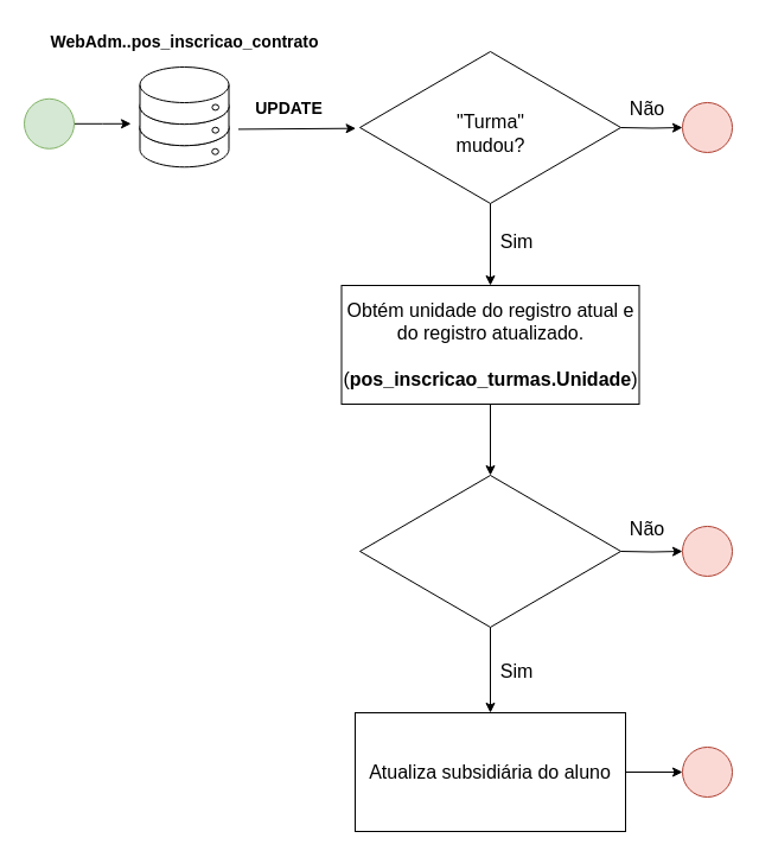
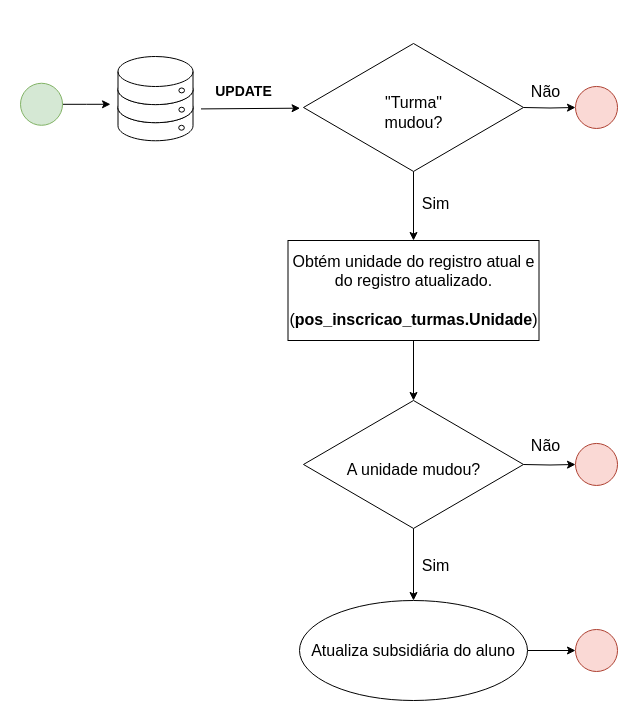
  <mxCell id="0" />
  <mxCell id="1" parent="0" />
- <mxCell id="2" value="&lt;font style=&quot;font-size: 14px;&quot;&gt;&lt;b&gt;WebAdm..pos_inscricao_contrato&lt;/b&gt;&lt;/font&gt;" style="text;html=1;align=center;verticalAlign=middle;resizable=0;points=[];autosize=1;strokeColor=none;fillColor=none;strokeWidth=13;" vertex="1" parent="1"><mxGeometry x="30" y="20" width="250" height="30" as="geometry" /></mxCell>
  <mxCell id="3" value="&lt;font style=&quot;font-size: 14px;&quot;&gt;&lt;b&gt;UPDATE&lt;/b&gt;&lt;/font&gt;" style="text;html=1;align=center;verticalAlign=middle;resizable=0;points=[];autosize=1;strokeColor=none;fillColor=none;" vertex="1" parent="1"><mxGeometry x="203" y="76.38" width="80" height="30" as="geometry" /></mxCell>
  <mxCell id="4" value="" style="endArrow=classic;html=1;rounded=0;entryX=0.959;entryY=1.043;entryDx=0;entryDy=0;entryPerimeter=0;" edge="1" parent="1"><mxGeometry width="50" height="50" relative="1" as="geometry"><mxPoint x="200.5" y="108.42" as="sourcePoint" /><mxPoint x="299.58" y="107.67" as="targetPoint" /></mxGeometry></mxCell>
  <mxCell id="5" value="" style="group" vertex="1" connectable="0" parent="1"><mxGeometry x="117.5" y="50" width="75" height="104.12" as="geometry" /></mxCell>
  <mxCell id="6" value="" style="shape=cylinder3;whiteSpace=wrap;html=1;boundedLbl=1;backgroundOutline=1;size=15;" vertex="1" parent="5"><mxGeometry y="42.125" width="75" height="48.125" as="geometry" /></mxCell>
  <mxCell id="7" value="" style="shape=cylinder3;whiteSpace=wrap;html=1;boundedLbl=1;backgroundOutline=1;size=15;" vertex="1" parent="5"><mxGeometry y="24.062" width="75" height="48.125" as="geometry" /></mxCell>
  <mxCell id="8" value="" style="shape=cylinder3;whiteSpace=wrap;html=1;boundedLbl=1;backgroundOutline=1;size=15;" vertex="1" parent="5"><mxGeometry y="6" width="75" height="48.125" as="geometry" /></mxCell>
  <mxCell id="9" value="" style="ellipse;whiteSpace=wrap;html=1;" vertex="1" parent="5"><mxGeometry x="60.875" y="56.741" width="5.625" height="4.902" as="geometry" /></mxCell>
  <mxCell id="10" value="" style="ellipse;whiteSpace=wrap;html=1;" vertex="1" parent="5"><mxGeometry x="60.875" y="37.481" width="5.625" height="4.902" as="geometry" /></mxCell>
  <mxCell id="11" value="" style="ellipse;whiteSpace=wrap;html=1;" vertex="1" parent="1"><mxGeometry x="178.208" y="124.804" width="5.625" height="4.902" as="geometry" /></mxCell>
  <mxCell id="12" style="edgeStyle=orthogonalEdgeStyle;rounded=0;orthogonalLoop=1;jettySize=auto;html=1;fontFamily=Helvetica;fontSize=16;fontColor=default;startSize=30;" edge="1" parent="1" source="13"><mxGeometry relative="1" as="geometry"><mxPoint x="110" y="103.785" as="targetPoint" /></mxGeometry></mxCell>
  <mxCell id="13" value="" style="ellipse;whiteSpace=wrap;html=1;aspect=fixed;strokeColor=#82b366;align=center;verticalAlign=middle;fontFamily=Helvetica;fontSize=16;startSize=30;fillColor=#d5e8d4;" vertex="1" parent="1"><mxGeometry x="20" y="82.77" width="42.03" height="42.03" as="geometry" /></mxCell>
  <mxCell id="14" value="" style="group" vertex="1" connectable="0" parent="1"><mxGeometry x="303" y="43" width="220" height="127.94" as="geometry" /></mxCell>
  <mxCell id="15" value="" style="rhombus;whiteSpace=wrap;html=1;strokeColor=default;align=center;verticalAlign=middle;fontFamily=Helvetica;fontSize=16;fontColor=default;startSize=30;fillColor=default;" vertex="1" parent="14"><mxGeometry width="220" height="127.94" as="geometry" /></mxCell>
  <mxCell id="16" value="&lt;font style=&quot;font-size: 16px;&quot;&gt;&quot;Turma&quot; &lt;br&gt;mudou?&lt;/font&gt;" style="text;html=1;align=center;verticalAlign=middle;resizable=0;points=[];autosize=1;strokeColor=none;fillColor=none;fontSize=16;fontFamily=Helvetica;fontColor=default;" vertex="1" parent="14"><mxGeometry x="70" y="43.97" width="80" height="50" as="geometry" /></mxCell>
  <mxCell id="17" style="edgeStyle=orthogonalEdgeStyle;rounded=0;orthogonalLoop=1;jettySize=auto;html=1;exitX=0.5;exitY=1;exitDx=0;exitDy=0;entryX=0.5;entryY=0;entryDx=0;entryDy=0;" edge="1" parent="1" source="18" target="22"><mxGeometry relative="1" as="geometry"><mxPoint x="410" y="420" as="targetPoint" /></mxGeometry></mxCell>
  <mxCell id="18" value="Obtém unidade do registro atual e do registro atualizado.&lt;br&gt;&lt;br&gt;(&lt;b&gt;pos_inscricao_turmas&lt;/b&gt;&lt;b style=&quot;background-color: initial;&quot;&gt;.Unidade&lt;/b&gt;&lt;span style=&quot;background-color: initial;&quot;&gt;)&lt;/span&gt;" style="whiteSpace=wrap;html=1;strokeColor=default;align=center;verticalAlign=middle;fontFamily=Helvetica;fontSize=16;fontColor=default;startSize=30;fillColor=default;" vertex="1" parent="1"><mxGeometry x="287.5" y="240" width="251" height="100" as="geometry" /></mxCell>
  <mxCell id="19" style="edgeStyle=orthogonalEdgeStyle;rounded=0;orthogonalLoop=1;jettySize=auto;html=1;exitX=0.5;exitY=1;exitDx=0;exitDy=0;entryX=0.5;entryY=0;entryDx=0;entryDy=0;" edge="1" parent="1" source="15" target="18"><mxGeometry relative="1" as="geometry" /></mxCell>
  <mxCell id="20" value="&lt;font style=&quot;font-size: 16px;&quot;&gt;Sim&lt;/font&gt;" style="text;html=1;align=center;verticalAlign=middle;resizable=0;points=[];autosize=1;strokeColor=none;fillColor=none;" vertex="1" parent="1"><mxGeometry x="410" y="188" width="50" height="30" as="geometry" /></mxCell>
  <mxCell id="21" value="" style="group" vertex="1" connectable="0" parent="1"><mxGeometry x="303" y="400" width="220" height="127.94" as="geometry" /></mxCell>
  <mxCell id="22" value="" style="rhombus;whiteSpace=wrap;html=1;strokeColor=default;align=center;verticalAlign=middle;fontFamily=Helvetica;fontSize=16;fontColor=default;startSize=30;fillColor=default;" vertex="1" parent="21"><mxGeometry width="220" height="127.94" as="geometry" /></mxCell>
+ <mxCell id="23" value="&lt;font style=&quot;font-size: 16px;&quot;&gt;A unidade mudou?&lt;/font&gt;" style="text;html=1;align=center;verticalAlign=middle;resizable=0;points=[];autosize=1;strokeColor=none;fillColor=none;fontSize=16;fontFamily=Helvetica;fontColor=default;" vertex="1" parent="21"><mxGeometry x="30" y="53.97" width="160" height="30" as="geometry" /></mxCell>
  <mxCell id="24" style="edgeStyle=orthogonalEdgeStyle;rounded=0;orthogonalLoop=1;jettySize=auto;html=1;exitX=1;exitY=0.5;exitDx=0;exitDy=0;" edge="1" parent="1" target="25"><mxGeometry relative="1" as="geometry"><mxPoint x="523" y="464" as="sourcePoint" /></mxGeometry></mxCell>
  <mxCell id="25" value="" style="ellipse;whiteSpace=wrap;html=1;aspect=fixed;strokeColor=#ae4132;align=center;verticalAlign=middle;fontFamily=Helvetica;fontSize=16;startSize=30;fillColor=#fad9d5;" vertex="1" parent="1"><mxGeometry x="575" y="442.95" width="42.03" height="42.03" as="geometry" /></mxCell>
  <mxCell id="26" style="edgeStyle=orthogonalEdgeStyle;rounded=0;orthogonalLoop=1;jettySize=auto;html=1;exitX=1;exitY=0.5;exitDx=0;exitDy=0;" edge="1" parent="1" target="27"><mxGeometry relative="1" as="geometry"><mxPoint x="523" y="107" as="sourcePoint" /></mxGeometry></mxCell>
  <mxCell id="27" value="" style="ellipse;whiteSpace=wrap;html=1;aspect=fixed;strokeColor=#ae4132;align=center;verticalAlign=middle;fontFamily=Helvetica;fontSize=16;startSize=30;fillColor=#fad9d5;" vertex="1" parent="1"><mxGeometry x="575" y="85.95" width="42.03" height="42.03" as="geometry" /></mxCell>
  <mxCell id="28" value="&lt;font style=&quot;font-size: 16px;&quot;&gt;Não&lt;/font&gt;" style="text;html=1;align=center;verticalAlign=middle;resizable=0;points=[];autosize=1;strokeColor=none;fillColor=none;" vertex="1" parent="1"><mxGeometry x="520" y="76.38" width="50" height="30" as="geometry" /></mxCell>
  <mxCell id="29" value="&lt;font style=&quot;font-size: 16px;&quot;&gt;Não&lt;/font&gt;" style="text;html=1;align=center;verticalAlign=middle;resizable=0;points=[];autosize=1;strokeColor=none;fillColor=none;" vertex="1" parent="1"><mxGeometry x="520" y="430" width="50" height="30" as="geometry" /></mxCell>
  <mxCell id="30" style="edgeStyle=orthogonalEdgeStyle;rounded=0;orthogonalLoop=1;jettySize=auto;html=1;exitX=1;exitY=0.5;exitDx=0;exitDy=0;" edge="1" parent="1" source="31" target="34"><mxGeometry relative="1" as="geometry" /></mxCell>
- <mxCell id="31" value="Atualiza subsidiária do aluno" style="whiteSpace=wrap;html=1;strokeColor=default;align=center;verticalAlign=middle;fontFamily=Helvetica;fontSize=16;fontColor=default;startSize=30;fillColor=default;" vertex="1" parent="1"><mxGeometry x="299" y="600" width="228" height="100" as="geometry" /></mxCell>
+ <mxCell id="31" value="Atualiza subsidiária do aluno" style="ellipse;whiteSpace=wrap;html=1;strokeColor=default;align=center;verticalAlign=middle;fontFamily=Helvetica;fontSize=16;fontColor=default;startSize=30;fillColor=default;" vertex="1" parent="1"><mxGeometry x="299" y="600" width="228" height="100" as="geometry" /></mxCell>
  <mxCell id="32" style="edgeStyle=orthogonalEdgeStyle;rounded=0;orthogonalLoop=1;jettySize=auto;html=1;exitX=0.5;exitY=1;exitDx=0;exitDy=0;entryX=0.5;entryY=0;entryDx=0;entryDy=0;" edge="1" parent="1" source="22" target="31"><mxGeometry relative="1" as="geometry" /></mxCell>
  <mxCell id="33" value="&lt;font style=&quot;font-size: 16px;&quot;&gt;Sim&lt;/font&gt;" style="text;html=1;align=center;verticalAlign=middle;resizable=0;points=[];autosize=1;strokeColor=none;fillColor=none;" vertex="1" parent="1"><mxGeometry x="410" y="550" width="50" height="30" as="geometry" /></mxCell>
  <mxCell id="34" value="" style="ellipse;whiteSpace=wrap;html=1;aspect=fixed;strokeColor=#ae4132;align=center;verticalAlign=middle;fontFamily=Helvetica;fontSize=16;startSize=30;fillColor=#fad9d5;" vertex="1" parent="1"><mxGeometry x="575" y="628.98" width="42.03" height="42.03" as="geometry" /></mxCell>
